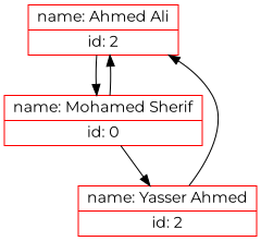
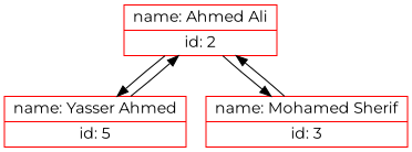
  digraph {
    fontname=Montserrat
    node [color=red fontname=Montserrat shape=record]
    edge [fontname=Montserrat]
    n1 [label="{name: Ahmed Ali | id: 2} "]
-   n2 [label="{name: Yasser Ahmed | id: 2} "]
-   n3 [label="{name: Mohamed Sherif | id: 0} "]
-   n3 -> n2
+   n2 [label="{name: Yasser Ahmed | id: 5} "]
+   n3 [label="{name: Mohamed Sherif | id: 3} "]
+   n1 -> n2
    n1 -> n3
    n2 -> n1
    n3 -> n1
  }
